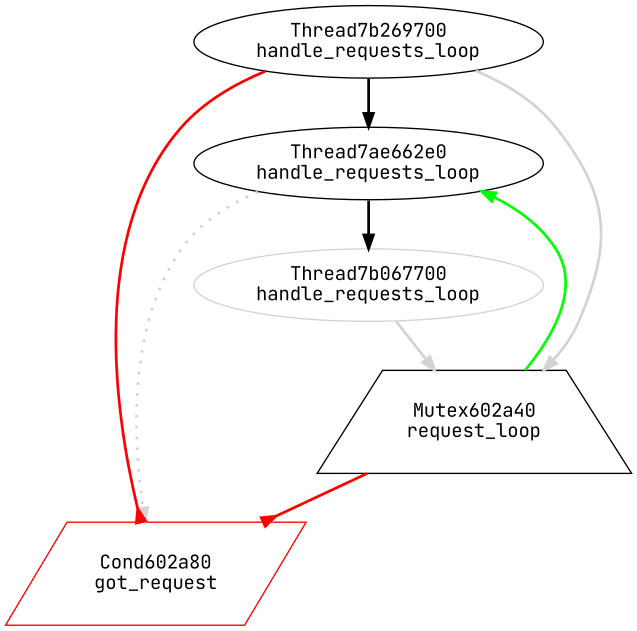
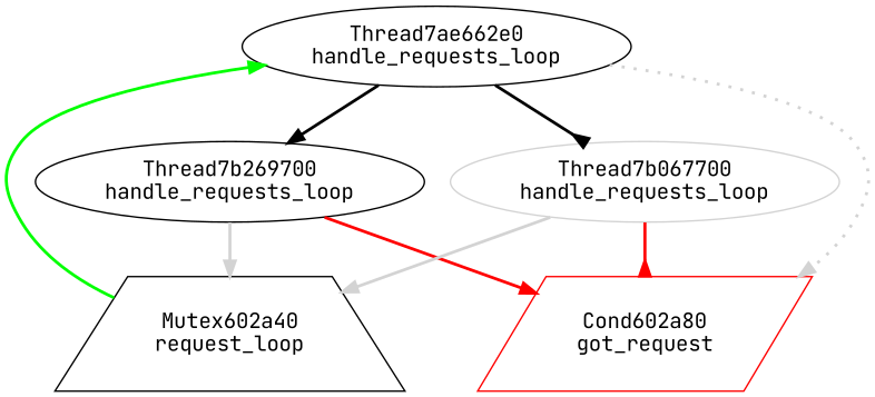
  digraph {
    fontname="JetBrains Mono"
    node [color=black fontname="JetBrains Mono"]
    edge [arrowhead=normal color=lightgray fontname="JetBrains Mono" penwidth=2]
    n1 [label="Mutex602a40\nrequest_loop" shape=trapezium]
    n2 [color=red label="Cond602a80\ngot_request" shape=parallelogram]
    n3 [label="Thread7ae662e0\nhandle_requests_loop"]
    n4 [label="Thread7b269700\nhandle_requests_loop"]
    n5 [color=lightgray label="Thread7b067700\nhandle_requests_loop"]
    n3 -> n1 [color=green dir=back]
    n3 -> n2 [style=dotted arrowhead=""]
-   n4 -> n3 [color=""]
-   n3 -> n5 [color=""]
+   n3 -> n4 [color=""]
+   n3 -> n5 [arrowhead=inv color=""]
    n4 -> n1
-   n4 -> n2 [arrowhead=inv color=red]
+   n4 -> n2 [color=red]
    n5 -> n1
-   n1 -> n2 [arrowhead=inv color=red]
+   n5 -> n2 [arrowhead=inv color=red]
  }
